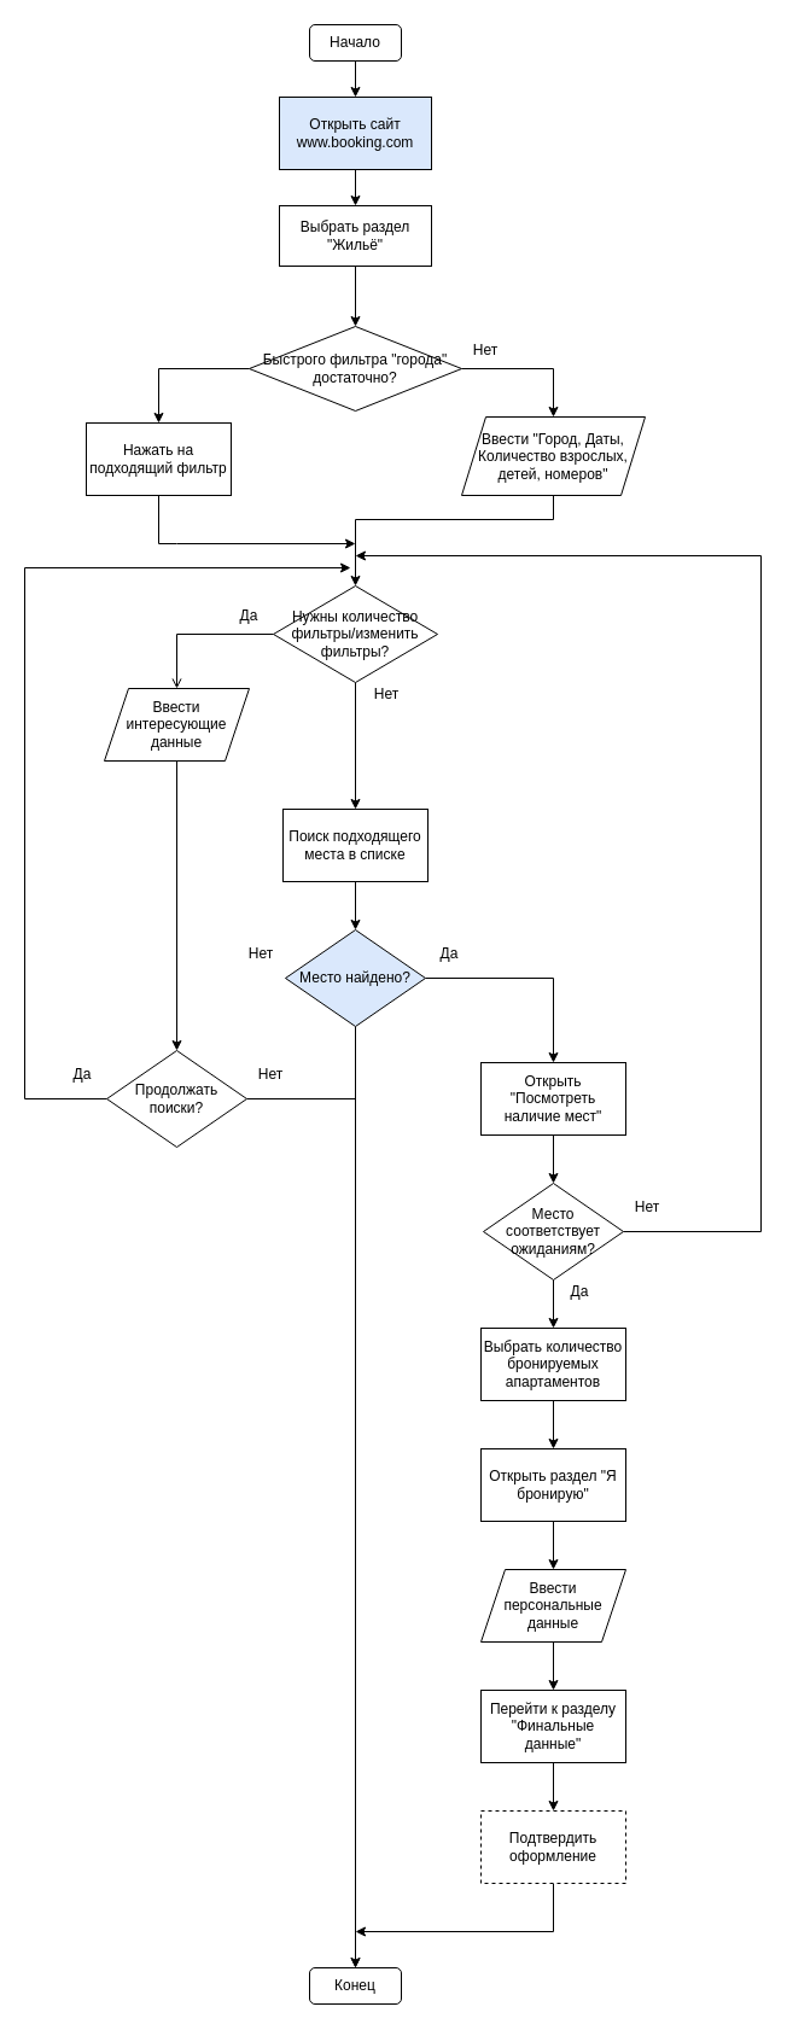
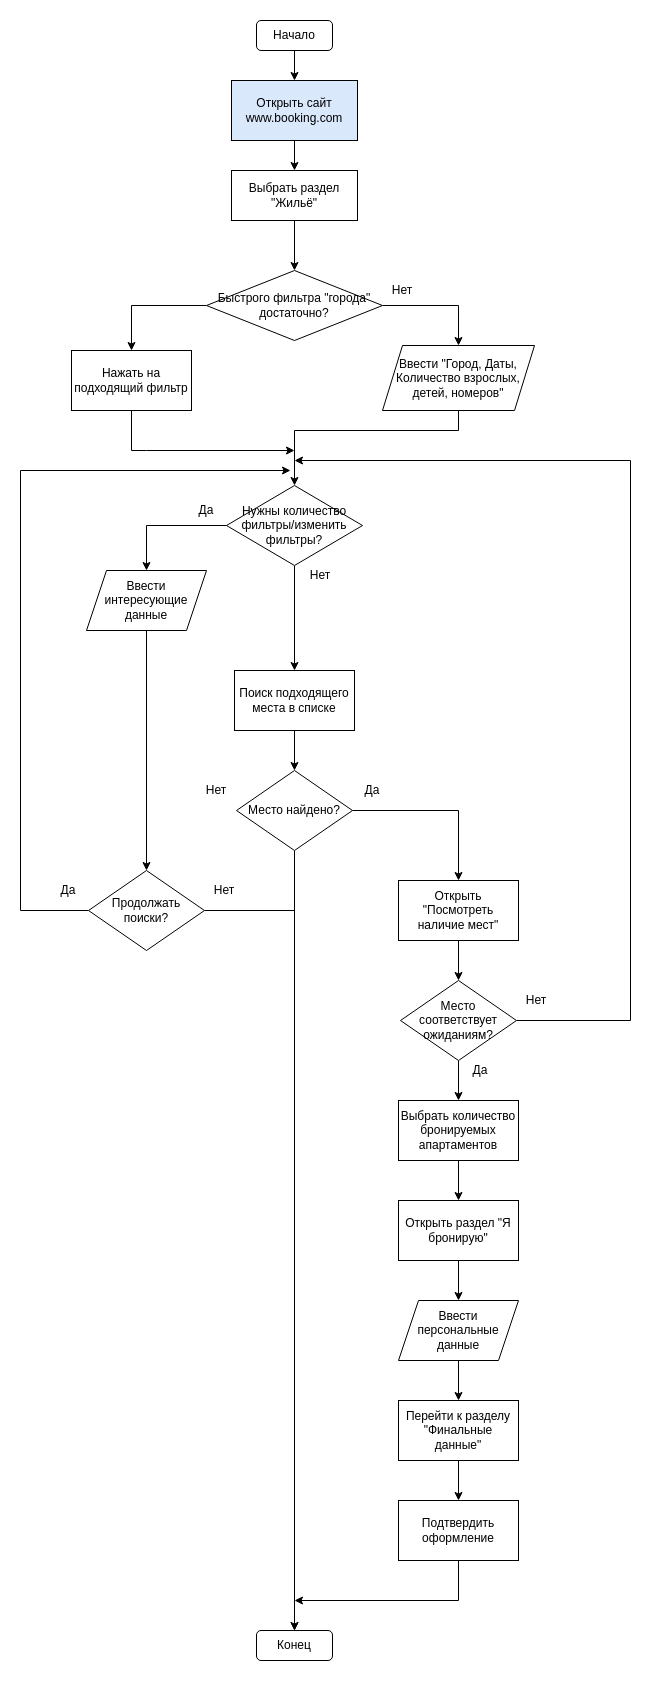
  <mxCell id="0" />
  <mxCell id="1" parent="0" />
  <mxCell id="2" value="" style="edgeStyle=orthogonalEdgeStyle;rounded=0;orthogonalLoop=1;jettySize=auto;html=1;" edge="1" parent="1" source="3" target="5"><mxGeometry relative="1" as="geometry" /></mxCell>
  <mxCell id="3" value="Начало" style="rounded=1;whiteSpace=wrap;html=1;fontSize=12;glass=0;strokeWidth=1;shadow=0;" parent="1" vertex="1"><mxGeometry x="256" y="20" width="76" height="30" as="geometry" /></mxCell>
  <mxCell id="4" value="" style="edgeStyle=orthogonalEdgeStyle;rounded=0;orthogonalLoop=1;jettySize=auto;html=1;" edge="1" parent="1" source="5" target="7"><mxGeometry relative="1" as="geometry" /></mxCell>
  <mxCell id="5" value="&lt;span&gt;Открыть сайт www.booking.com&lt;br&gt;&lt;/span&gt;" style="rounded=0;whiteSpace=wrap;html=1;fillColor=#dae8fc;" vertex="1" parent="1"><mxGeometry x="231" y="80" width="126" height="60" as="geometry" /></mxCell>
  <mxCell id="6" value="" style="edgeStyle=orthogonalEdgeStyle;rounded=0;orthogonalLoop=1;jettySize=auto;html=1;" edge="1" parent="1" source="7" target="10"><mxGeometry relative="1" as="geometry" /></mxCell>
  <mxCell id="7" value="&lt;span&gt;Выбрать раздел &quot;Жильё&quot;&lt;/span&gt;" style="whiteSpace=wrap;html=1;rounded=0;" vertex="1" parent="1"><mxGeometry x="231" y="170" width="126" height="50" as="geometry" /></mxCell>
  <mxCell id="8" value="" style="edgeStyle=orthogonalEdgeStyle;rounded=0;orthogonalLoop=1;jettySize=auto;html=1;exitX=0;exitY=0.5;exitDx=0;exitDy=0;" edge="1" parent="1" source="10" target="12"><mxGeometry relative="1" as="geometry" /></mxCell>
  <mxCell id="9" value="" style="edgeStyle=orthogonalEdgeStyle;rounded=0;orthogonalLoop=1;jettySize=auto;html=1;exitX=1;exitY=0.5;exitDx=0;exitDy=0;" edge="1" parent="1" source="10" target="14"><mxGeometry relative="1" as="geometry" /></mxCell>
  <mxCell id="10" value="Быстрого фильтра &quot;города&quot; достаточно?" style="rhombus;whiteSpace=wrap;html=1;rounded=0;" vertex="1" parent="1"><mxGeometry x="206" y="270" width="176" height="70" as="geometry" /></mxCell>
  <mxCell id="11" value="" style="edgeStyle=orthogonalEdgeStyle;rounded=0;orthogonalLoop=1;jettySize=auto;html=1;exitX=0.5;exitY=1;exitDx=0;exitDy=0;" edge="1" parent="1" source="12"><mxGeometry relative="1" as="geometry"><mxPoint x="294" y="450" as="targetPoint" /><Array as="points"><mxPoint x="146" y="450" /><mxPoint x="294" y="450" /></Array></mxGeometry></mxCell>
  <mxCell id="12" value="Нажать на подходящий фильтр" style="whiteSpace=wrap;html=1;rounded=0;" vertex="1" parent="1"><mxGeometry x="71" y="350" width="120" height="60" as="geometry" /></mxCell>
  <mxCell id="13" style="edgeStyle=orthogonalEdgeStyle;rounded=0;orthogonalLoop=1;jettySize=auto;html=1;entryX=0.5;entryY=0;entryDx=0;entryDy=0;exitX=0.5;exitY=1;exitDx=0;exitDy=0;" edge="1" parent="1" source="14" target="17"><mxGeometry relative="1" as="geometry"><Array as="points"><mxPoint x="458" y="430" /><mxPoint x="294" y="430" /></Array></mxGeometry></mxCell>
  <mxCell id="14" value="Ввести&amp;nbsp;&quot;Город, Даты, Количество взрослых, детей, номеров&quot;" style="shape=parallelogram;perimeter=parallelogramPerimeter;whiteSpace=wrap;html=1;fixedSize=1;rounded=0;" vertex="1" parent="1"><mxGeometry x="382" y="345" width="152" height="65" as="geometry" /></mxCell>
  <mxCell id="15" value="" style="edgeStyle=orthogonalEdgeStyle;rounded=0;orthogonalLoop=1;jettySize=auto;html=1;entryX=0.5;entryY=0;entryDx=0;entryDy=0;" edge="1" parent="1" source="17" target="21"><mxGeometry relative="1" as="geometry" /></mxCell>
- <mxCell id="16" value="" style="edgeStyle=orthogonalEdgeStyle;rounded=0;orthogonalLoop=1;jettySize=auto;html=1;entryX=0.5;entryY=0;entryDx=0;entryDy=0;endArrow=open;" edge="1" parent="1" source="17" target="19"><mxGeometry relative="1" as="geometry"><mxPoint x="294" y="680" as="targetPoint" /><Array as="points"><mxPoint x="146" y="525" /></Array></mxGeometry></mxCell>
+ <mxCell id="16" value="" style="edgeStyle=orthogonalEdgeStyle;rounded=0;orthogonalLoop=1;jettySize=auto;html=1;entryX=0.5;entryY=0;entryDx=0;entryDy=0;" edge="1" parent="1" source="17" target="19"><mxGeometry relative="1" as="geometry"><mxPoint x="294" y="680" as="targetPoint" /><Array as="points"><mxPoint x="146" y="525" /></Array></mxGeometry></mxCell>
  <mxCell id="17" value="Нужны количество фильтры/изменить фильтры?" style="rhombus;whiteSpace=wrap;html=1;rounded=0;" vertex="1" parent="1"><mxGeometry x="226" y="485" width="136" height="80" as="geometry" /></mxCell>
  <mxCell id="18" value="" style="edgeStyle=orthogonalEdgeStyle;rounded=0;orthogonalLoop=1;jettySize=auto;html=1;exitX=0.5;exitY=1;exitDx=0;exitDy=0;" edge="1" parent="1" source="19" target="43"><mxGeometry relative="1" as="geometry" /></mxCell>
  <mxCell id="19" value="Ввести интересующие данные" style="shape=parallelogram;perimeter=parallelogramPerimeter;whiteSpace=wrap;html=1;fixedSize=1;rounded=0;" vertex="1" parent="1"><mxGeometry x="86" y="570" width="120" height="60" as="geometry" /></mxCell>
  <mxCell id="20" value="" style="edgeStyle=orthogonalEdgeStyle;rounded=0;orthogonalLoop=1;jettySize=auto;html=1;" edge="1" parent="1" source="21" target="24"><mxGeometry relative="1" as="geometry" /></mxCell>
  <mxCell id="21" value="Поиск подходящего места в списке" style="whiteSpace=wrap;html=1;rounded=0;" vertex="1" parent="1"><mxGeometry x="234" y="670" width="120" height="60" as="geometry" /></mxCell>
  <mxCell id="22" value="" style="edgeStyle=orthogonalEdgeStyle;rounded=0;orthogonalLoop=1;jettySize=auto;html=1;" edge="1" parent="1" source="24" target="26"><mxGeometry relative="1" as="geometry" /></mxCell>
  <mxCell id="23" value="" style="edgeStyle=orthogonalEdgeStyle;rounded=0;orthogonalLoop=1;jettySize=auto;html=1;" edge="1" parent="1" source="24" target="40"><mxGeometry relative="1" as="geometry" /></mxCell>
- <mxCell id="24" value="Место найдено?" style="rhombus;whiteSpace=wrap;html=1;rounded=0;fillColor=#dae8fc;" vertex="1" parent="1"><mxGeometry x="236" y="770" width="116" height="80" as="geometry" /></mxCell>
+ <mxCell id="24" value="Место найдено?" style="rhombus;whiteSpace=wrap;html=1;rounded=0;" vertex="1" parent="1"><mxGeometry x="236" y="770" width="116" height="80" as="geometry" /></mxCell>
  <mxCell id="25" value="" style="edgeStyle=orthogonalEdgeStyle;rounded=0;orthogonalLoop=1;jettySize=auto;html=1;" edge="1" parent="1" source="26" target="29"><mxGeometry relative="1" as="geometry" /></mxCell>
  <mxCell id="26" value="Открыть &quot;Посмотреть наличие мест&quot;" style="whiteSpace=wrap;html=1;rounded=0;" vertex="1" parent="1"><mxGeometry x="398" y="880" width="120" height="60" as="geometry" /></mxCell>
  <mxCell id="27" value="" style="edgeStyle=orthogonalEdgeStyle;rounded=0;orthogonalLoop=1;jettySize=auto;html=1;" edge="1" parent="1" source="29" target="31"><mxGeometry relative="1" as="geometry" /></mxCell>
  <mxCell id="28" value="" style="edgeStyle=orthogonalEdgeStyle;rounded=0;orthogonalLoop=1;jettySize=auto;html=1;" edge="1" parent="1" source="29"><mxGeometry relative="1" as="geometry"><mxPoint x="294" y="460" as="targetPoint" /><Array as="points"><mxPoint x="630" y="1020" /><mxPoint x="630" y="460" /></Array></mxGeometry></mxCell>
  <mxCell id="29" value="Место соответствует ожиданиям?" style="rhombus;whiteSpace=wrap;html=1;rounded=0;" vertex="1" parent="1"><mxGeometry x="400" y="980" width="116" height="80" as="geometry" /></mxCell>
  <mxCell id="30" value="" style="edgeStyle=orthogonalEdgeStyle;rounded=0;orthogonalLoop=1;jettySize=auto;html=1;" edge="1" parent="1" source="31" target="33"><mxGeometry relative="1" as="geometry" /></mxCell>
  <mxCell id="31" value="Выбрать количество бронируемых апартаментов" style="whiteSpace=wrap;html=1;rounded=0;" vertex="1" parent="1"><mxGeometry x="398" y="1100" width="120" height="60" as="geometry" /></mxCell>
  <mxCell id="32" value="" style="edgeStyle=orthogonalEdgeStyle;rounded=0;orthogonalLoop=1;jettySize=auto;html=1;" edge="1" parent="1" source="33" target="35"><mxGeometry relative="1" as="geometry" /></mxCell>
  <mxCell id="33" value="Открыть раздел &quot;Я бронирую&quot;" style="whiteSpace=wrap;html=1;rounded=0;" vertex="1" parent="1"><mxGeometry x="398" y="1200" width="120" height="60" as="geometry" /></mxCell>
  <mxCell id="34" value="" style="edgeStyle=orthogonalEdgeStyle;rounded=0;orthogonalLoop=1;jettySize=auto;html=1;" edge="1" parent="1" source="35" target="37"><mxGeometry relative="1" as="geometry" /></mxCell>
  <mxCell id="35" value="Ввести персональные данные" style="shape=parallelogram;perimeter=parallelogramPerimeter;whiteSpace=wrap;html=1;fixedSize=1;rounded=0;" vertex="1" parent="1"><mxGeometry x="398" y="1300" width="120" height="60" as="geometry" /></mxCell>
  <mxCell id="36" value="" style="edgeStyle=orthogonalEdgeStyle;rounded=0;orthogonalLoop=1;jettySize=auto;html=1;" edge="1" parent="1" source="37" target="39"><mxGeometry relative="1" as="geometry" /></mxCell>
  <mxCell id="37" value="Перейти к разделу &quot;Финальные данные&quot;" style="whiteSpace=wrap;html=1;rounded=0;" vertex="1" parent="1"><mxGeometry x="398" y="1400" width="120" height="60" as="geometry" /></mxCell>
  <mxCell id="38" value="" style="edgeStyle=orthogonalEdgeStyle;rounded=0;orthogonalLoop=1;jettySize=auto;html=1;exitX=0.5;exitY=1;exitDx=0;exitDy=0;" edge="1" parent="1" source="39"><mxGeometry relative="1" as="geometry"><mxPoint x="294" y="1600" as="targetPoint" /><Array as="points"><mxPoint x="458" y="1600" /><mxPoint x="294" y="1600" /></Array></mxGeometry></mxCell>
- <mxCell id="39" value="Подтвердить оформление" style="whiteSpace=wrap;html=1;rounded=0;dashed=1;" vertex="1" parent="1"><mxGeometry x="398" y="1500" width="120" height="60" as="geometry" /></mxCell>
+ <mxCell id="39" value="Подтвердить оформление" style="whiteSpace=wrap;html=1;rounded=0;" vertex="1" parent="1"><mxGeometry x="398" y="1500" width="120" height="60" as="geometry" /></mxCell>
  <mxCell id="40" value="Конец" style="rounded=1;whiteSpace=wrap;html=1;fontSize=12;glass=0;strokeWidth=1;shadow=0;" vertex="1" parent="1"><mxGeometry x="256" y="1630" width="76" height="30" as="geometry" /></mxCell>
  <mxCell id="41" value="" style="edgeStyle=orthogonalEdgeStyle;rounded=0;orthogonalLoop=1;jettySize=auto;html=1;" edge="1" parent="1" source="43"><mxGeometry relative="1" as="geometry"><mxPoint x="290" y="470" as="targetPoint" /><Array as="points"><mxPoint x="20" y="910" /><mxPoint x="20" y="470" /></Array></mxGeometry></mxCell>
  <mxCell id="42" value="" style="edgeStyle=orthogonalEdgeStyle;rounded=0;orthogonalLoop=1;jettySize=auto;html=1;entryX=0.5;entryY=0;entryDx=0;entryDy=0;endArrow=open;" edge="1" parent="1" source="43" target="40"><mxGeometry relative="1" as="geometry"><mxPoint x="342" y="910" as="targetPoint" /></mxGeometry></mxCell>
  <mxCell id="43" value="Продолжать поиски?" style="rhombus;whiteSpace=wrap;html=1;rounded=0;" vertex="1" parent="1"><mxGeometry x="88" y="870" width="116" height="80" as="geometry" /></mxCell>
  <mxCell id="44" value="Нет" style="text;html=1;strokeColor=none;fillColor=none;align=center;verticalAlign=middle;whiteSpace=wrap;rounded=0;" vertex="1" parent="1"><mxGeometry x="382" y="280" width="40" height="20" as="geometry" /></mxCell>
  <mxCell id="45" value="Да" style="text;html=1;strokeColor=none;fillColor=none;align=center;verticalAlign=middle;whiteSpace=wrap;rounded=0;" vertex="1" parent="1"><mxGeometry x="186" y="500" width="40" height="20" as="geometry" /></mxCell>
  <mxCell id="46" value="Нет" style="text;html=1;strokeColor=none;fillColor=none;align=center;verticalAlign=middle;whiteSpace=wrap;rounded=0;" vertex="1" parent="1"><mxGeometry x="300" y="565" width="40" height="20" as="geometry" /></mxCell>
  <mxCell id="47" value="Да" style="text;html=1;strokeColor=none;fillColor=none;align=center;verticalAlign=middle;whiteSpace=wrap;rounded=0;" vertex="1" parent="1"><mxGeometry x="352" y="780" width="40" height="20" as="geometry" /></mxCell>
  <mxCell id="48" value="Нет" style="text;html=1;strokeColor=none;fillColor=none;align=center;verticalAlign=middle;whiteSpace=wrap;rounded=0;" vertex="1" parent="1"><mxGeometry x="196" y="780" width="40" height="20" as="geometry" /></mxCell>
  <mxCell id="49" value="Да" style="text;html=1;strokeColor=none;fillColor=none;align=center;verticalAlign=middle;whiteSpace=wrap;rounded=0;" vertex="1" parent="1"><mxGeometry x="48" y="880" width="40" height="20" as="geometry" /></mxCell>
  <mxCell id="50" value="Нет" style="text;html=1;strokeColor=none;fillColor=none;align=center;verticalAlign=middle;whiteSpace=wrap;rounded=0;" vertex="1" parent="1"><mxGeometry x="204" y="880" width="40" height="20" as="geometry" /></mxCell>
  <mxCell id="51" value="Да" style="text;html=1;strokeColor=none;fillColor=none;align=center;verticalAlign=middle;whiteSpace=wrap;rounded=0;" vertex="1" parent="1"><mxGeometry x="460" y="1060" width="40" height="20" as="geometry" /></mxCell>
  <mxCell id="52" value="Нет" style="text;html=1;strokeColor=none;fillColor=none;align=center;verticalAlign=middle;whiteSpace=wrap;rounded=0;" vertex="1" parent="1"><mxGeometry x="516" y="990" width="40" height="20" as="geometry" /></mxCell>
